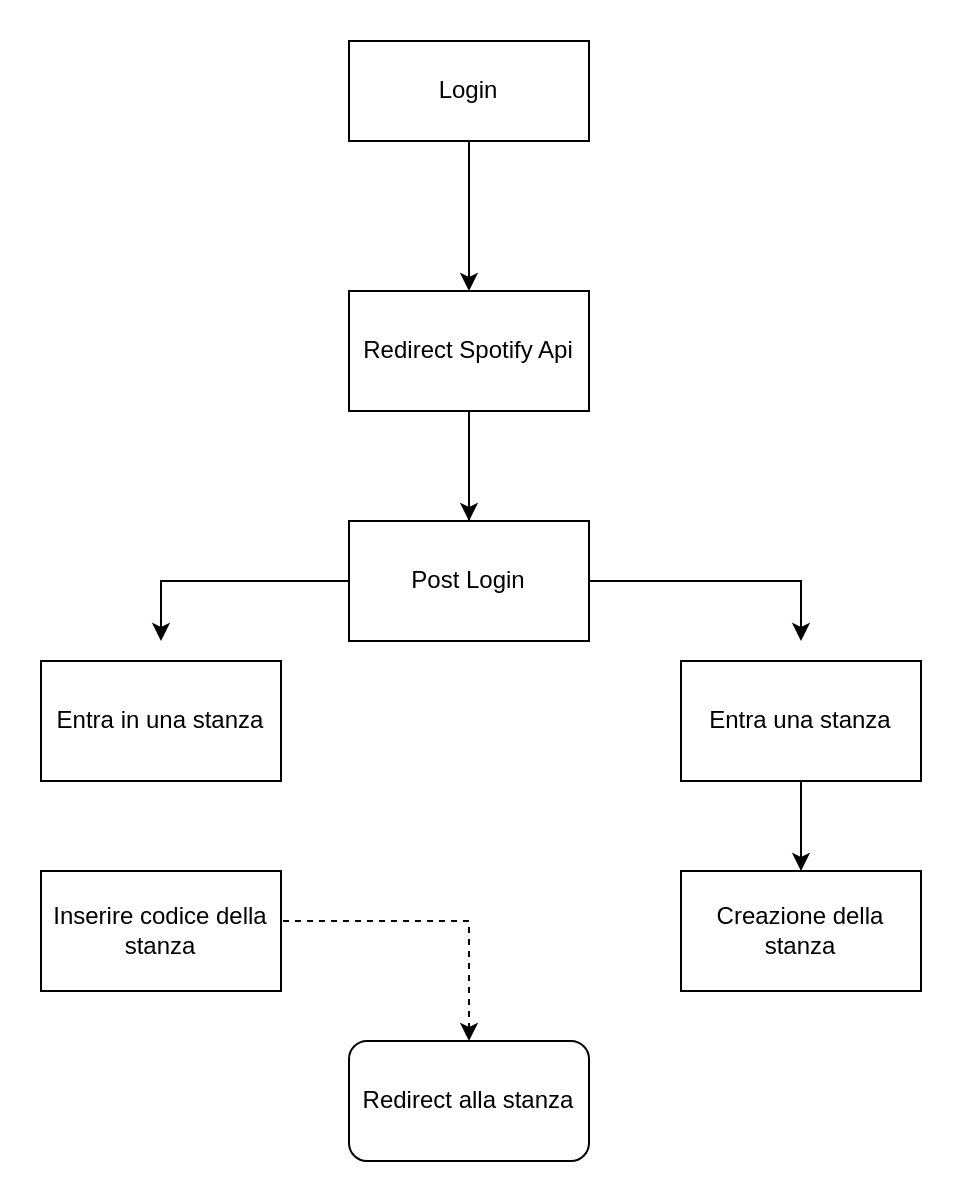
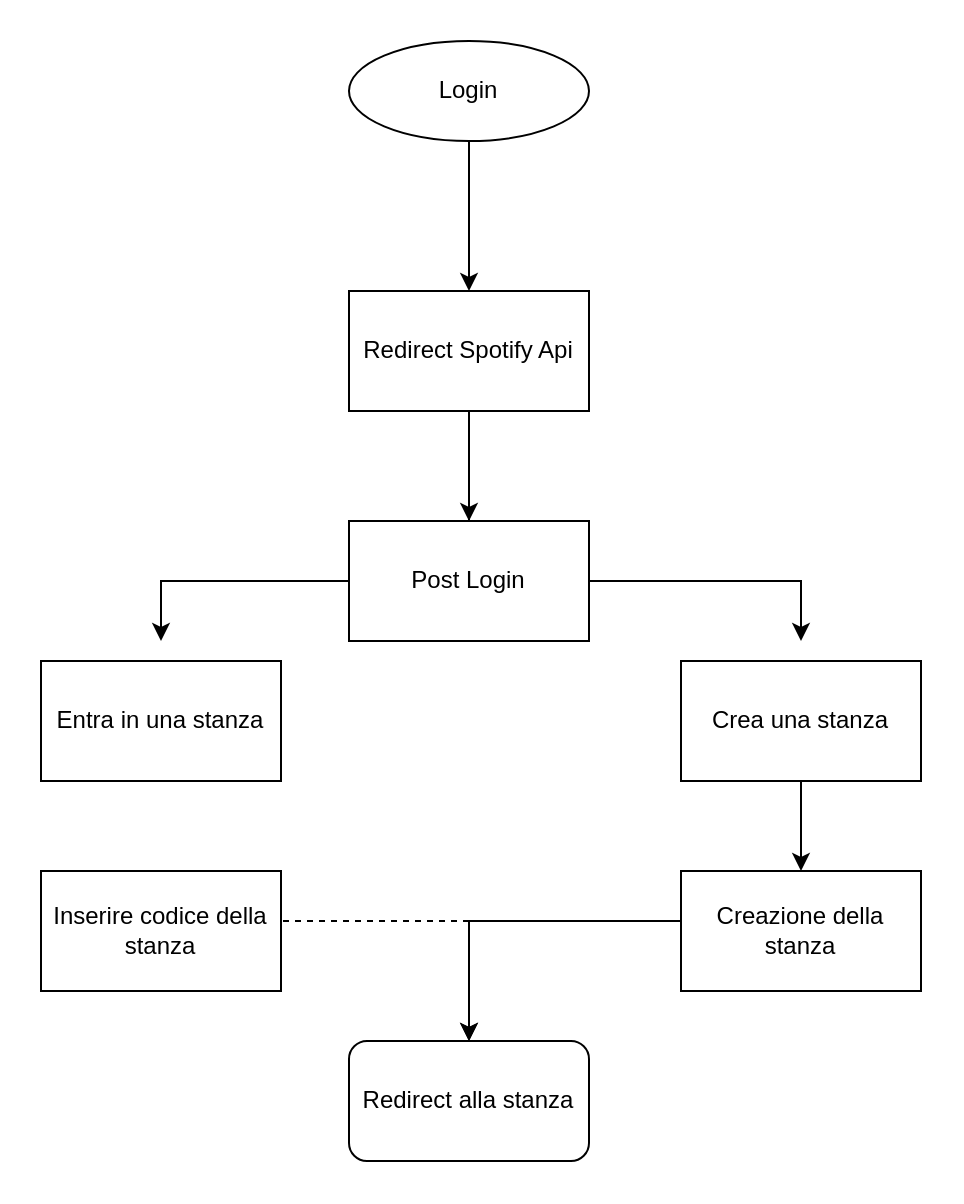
  <mxCell id="0" />
  <mxCell id="1" parent="0" />
  <mxCell id="2" value="" style="edgeStyle=orthogonalEdgeStyle;rounded=0;orthogonalLoop=1;jettySize=auto;html=1;" edge="1" parent="1" source="3" target="6"><mxGeometry relative="1" as="geometry" /></mxCell>
- <mxCell id="3" value="Login" style="rounded=0;whiteSpace=wrap;html=1;" vertex="1" parent="1"><mxGeometry x="174" y="20" width="120" height="50" as="geometry" /></mxCell>
+ <mxCell id="3" value="Login" style="ellipse;whiteSpace=wrap;html=1;" vertex="1" parent="1"><mxGeometry x="174" y="20" width="120" height="50" as="geometry" /></mxCell>
  <mxCell id="4" style="edgeStyle=orthogonalEdgeStyle;rounded=0;orthogonalLoop=1;jettySize=auto;html=1;" edge="1" parent="1"><mxGeometry relative="1" as="geometry"><mxPoint x="80" y="320" as="targetPoint" /><mxPoint x="234" y="205" as="sourcePoint" /><Array as="points"><mxPoint x="234" y="290" /></Array></mxGeometry></mxCell>
  <mxCell id="5" value="" style="edgeStyle=orthogonalEdgeStyle;rounded=0;orthogonalLoop=1;jettySize=auto;html=1;" edge="1" parent="1" source="6" target="11"><mxGeometry relative="1" as="geometry" /></mxCell>
  <mxCell id="6" value="Redirect Spotify Api" style="whiteSpace=wrap;html=1;rounded=0;" vertex="1" parent="1"><mxGeometry x="174" y="145" width="120" height="60" as="geometry" /></mxCell>
  <mxCell id="7" value="Entra in una stanza" style="rounded=0;whiteSpace=wrap;html=1;" vertex="1" parent="1"><mxGeometry x="20" y="330" width="120" height="60" as="geometry" /></mxCell>
  <mxCell id="8" style="edgeStyle=orthogonalEdgeStyle;rounded=0;orthogonalLoop=1;jettySize=auto;html=1;" edge="1" parent="1"><mxGeometry relative="1" as="geometry"><mxPoint x="400" y="320" as="targetPoint" /><mxPoint x="230" y="290" as="sourcePoint" /><Array as="points"><mxPoint x="250" y="290" /><mxPoint x="250" y="290" /></Array></mxGeometry></mxCell>
  <mxCell id="9" value="" style="edgeStyle=orthogonalEdgeStyle;rounded=0;orthogonalLoop=1;jettySize=auto;html=1;entryX=0.5;entryY=0;entryDx=0;entryDy=0;" edge="1" parent="1" source="10" target="15"><mxGeometry relative="1" as="geometry"><mxPoint x="400" y="420" as="targetPoint" /></mxGeometry></mxCell>
- <mxCell id="10" value="Entra una stanza" style="rounded=0;whiteSpace=wrap;html=1;" vertex="1" parent="1"><mxGeometry x="340" y="330" width="120" height="60" as="geometry" /></mxCell>
+ <mxCell id="10" value="Crea una stanza" style="rounded=0;whiteSpace=wrap;html=1;" vertex="1" parent="1"><mxGeometry x="340" y="330" width="120" height="60" as="geometry" /></mxCell>
  <mxCell id="11" value="Post Login" style="whiteSpace=wrap;html=1;rounded=0;" vertex="1" parent="1"><mxGeometry x="174" y="260" width="120" height="60" as="geometry" /></mxCell>
  <mxCell id="12" style="edgeStyle=orthogonalEdgeStyle;rounded=0;orthogonalLoop=1;jettySize=auto;html=1;exitX=1;exitY=0.5;exitDx=0;exitDy=0;entryX=0.5;entryY=0;entryDx=0;entryDy=0;dashed=1;" edge="1" parent="1" source="13" target="16"><mxGeometry relative="1" as="geometry"><Array as="points"><mxPoint x="140" y="460" /><mxPoint x="234" y="460" /></Array></mxGeometry></mxCell>
  <mxCell id="13" value="Inserire codice della stanza" style="whiteSpace=wrap;html=1;rounded=0;" vertex="1" parent="1"><mxGeometry x="20" y="435" width="120" height="60" as="geometry" /></mxCell>
+ <mxCell id="14" value="" style="edgeStyle=orthogonalEdgeStyle;rounded=0;orthogonalLoop=1;jettySize=auto;html=1;" edge="1" parent="1" source="15" target="16"><mxGeometry relative="1" as="geometry"><Array as="points"><mxPoint x="234" y="460" /></Array></mxGeometry></mxCell>
  <mxCell id="15" value="Creazione della stanza" style="rounded=0;whiteSpace=wrap;html=1;" vertex="1" parent="1"><mxGeometry x="340" y="435" width="120" height="60" as="geometry" /></mxCell>
  <mxCell id="16" value="Redirect alla stanza" style="whiteSpace=wrap;html=1;rounded=1;" vertex="1" parent="1"><mxGeometry x="174" y="520" width="120" height="60" as="geometry" /></mxCell>
